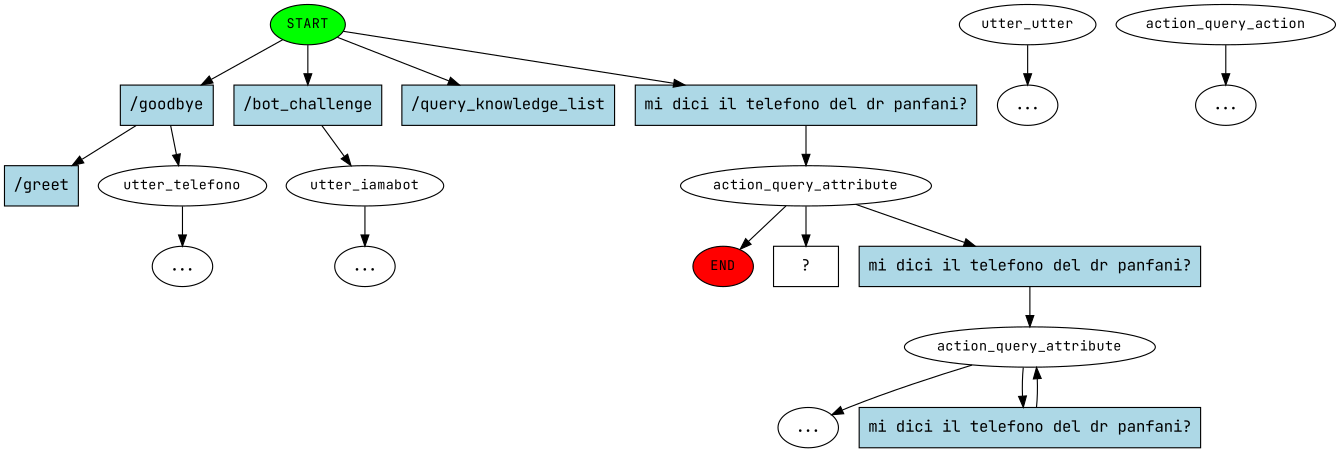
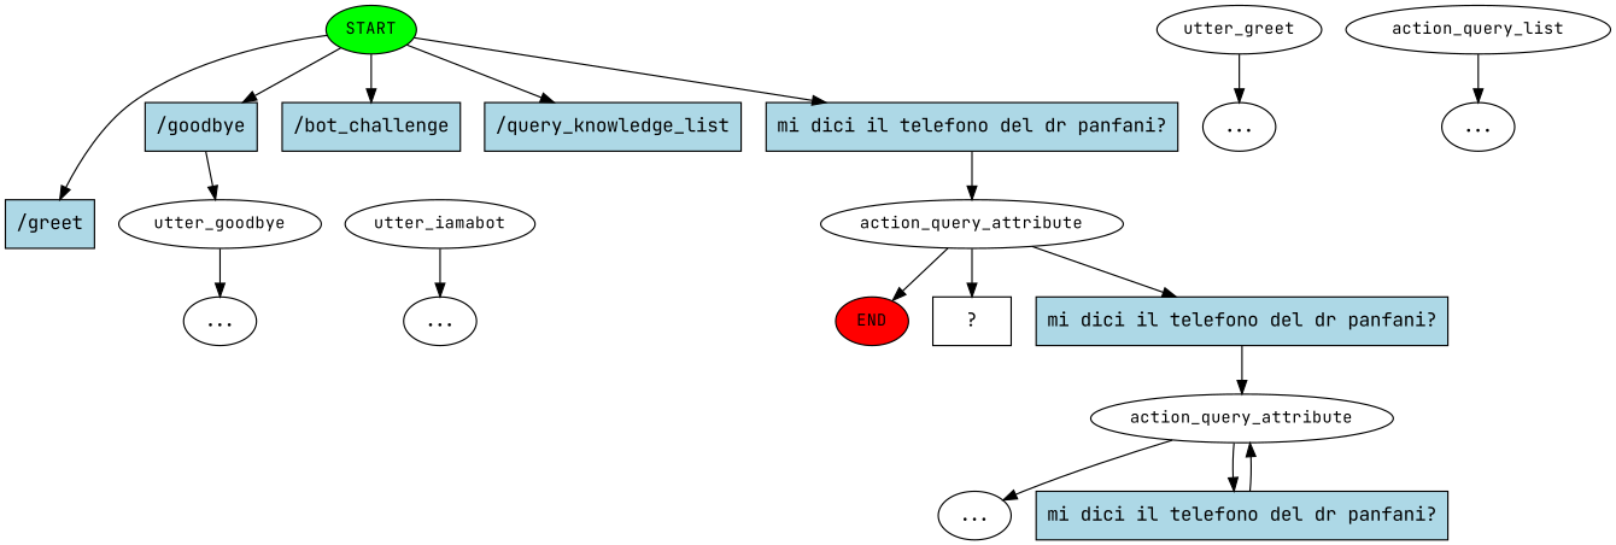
  digraph {
    fontname="JetBrains Mono"
    node [fontname="JetBrains Mono"]
    edge [fontname="JetBrains Mono"]
    n1 [fillcolor=green fontsize=12 label=START style=filled]
    n2 [fillcolor=lightblue label="\/greet" shape=rect style=filled]
    n3 [fillcolor=lightblue label="\/goodbye" shape=rect style=filled]
    n4 [fillcolor=lightblue label="\/bot_challenge" shape=rect style=filled]
    n5 [fillcolor=lightblue label="\/query_knowledge_list" shape=rect style=filled]
    n6 [fillcolor=lightblue label="mi\ dici\ il\ telefono\ del\ dr\ panfani\?" shape=rect style=filled]
-   n7 [fontsize=12 label=utter_telefono]
+   n7 [fontsize=12 label=utter_goodbye]
    n8 [fontsize=12 label=utter_iamabot]
    n9 [fontsize=12 label=action_query_attribute]
    n10 [fillcolor=red fontsize=12 label=END style=filled]
-   n11 [fontsize=12 label=utter_utter]
+   n11 [fontsize=12 label=utter_greet]
    n12 [label="..."]
    n13 [label="..."]
    n14 [label="..."]
-   n15 [fontsize=12 label=action_query_action]
+   n15 [fontsize=12 label=action_query_list]
    n16 [label="..."]
    n17 [label="  ?  " shape=rect]
    n18 [fillcolor=lightblue label="mi\ dici\ il\ telefono\ del\ dr\ panfani\?" shape=rect style=filled]
    n19 [fontsize=12 label=action_query_attribute]
    n20 [label="..."]
    n21 [fillcolor=lightblue label="mi\ dici\ il\ telefono\ del\ dr\ panfani\?" shape=rect style=filled]
-   n3 -> n2
+   n1 -> n2
    n1 -> n3
    n1 -> n4
    n1 -> n5
    n1 -> n6
    n3 -> n7
-   n4 -> n8
    n6 -> n9
    n7 -> n13
    n8 -> n14
    n9 -> n10
    n9 -> n17
    n9 -> n18
    n11 -> n12
    n15 -> n16
    n18 -> n19
    n19 -> n20
    n19 -> n21
    n21 -> n19
  }
